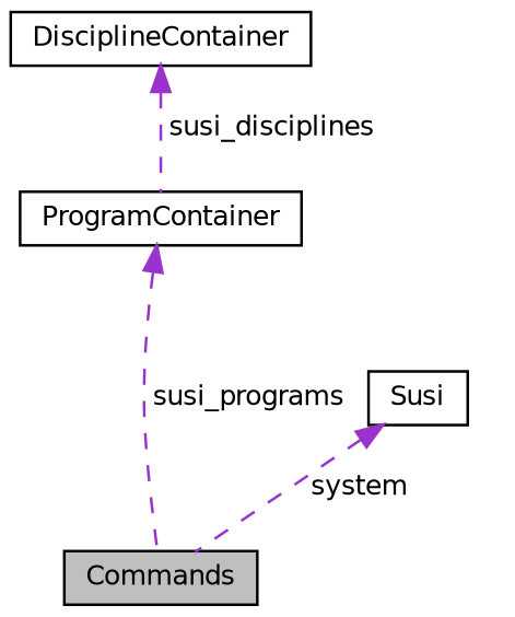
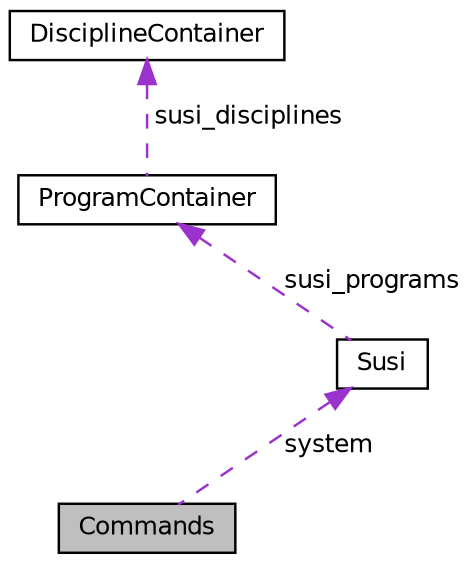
  digraph {
    node [color=black fillcolor=white fontname=Helvetica fontsize=10 shape=record style=filled]
    edge [color=darkorchid3 dir=back fontname=Helvetica fontsize=10 labelfontname=Helvetica labelfontsize=10 style=dashed]
    n1 [fillcolor=grey75 fontcolor=black height=0.2 label=Commands width=0.4]
    n2 [height=0.2 label=Susi width=0.4]
    n3 [height=0.2 label=DisciplineContainer width=0.4]
    n4 [height=0.2 label=ProgramContainer width=0.4]
    n2 -> n1 [label=" system"]
    n3 -> n4 [label=" susi_disciplines"]
-   n4 -> n1 [label=" susi_programs"]
+   n4 -> n2 [label=" susi_programs"]
  }
